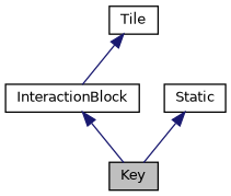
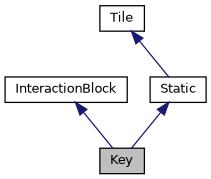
  digraph {
    node [color=black fillcolor=white fontname=Helvetica fontsize=10 shape=record style=filled]
    edge [color=midnightblue dir=back fontname=Helvetica fontsize=10 labelfontname=Helvetica labelfontsize=10 style=solid]
    n1 [fillcolor=grey75 fontcolor=black height=0.2 label=Key width=0.4]
    n2 [height=0.2 label=InteractionBlock width=0.4]
    n3 [height=0.2 label=Static width=0.4]
    n4 [height=0.2 label=Tile width=0.4]
    n2 -> n1
    n3 -> n1
-   n4 -> n2
+   n4 -> n3
  }
